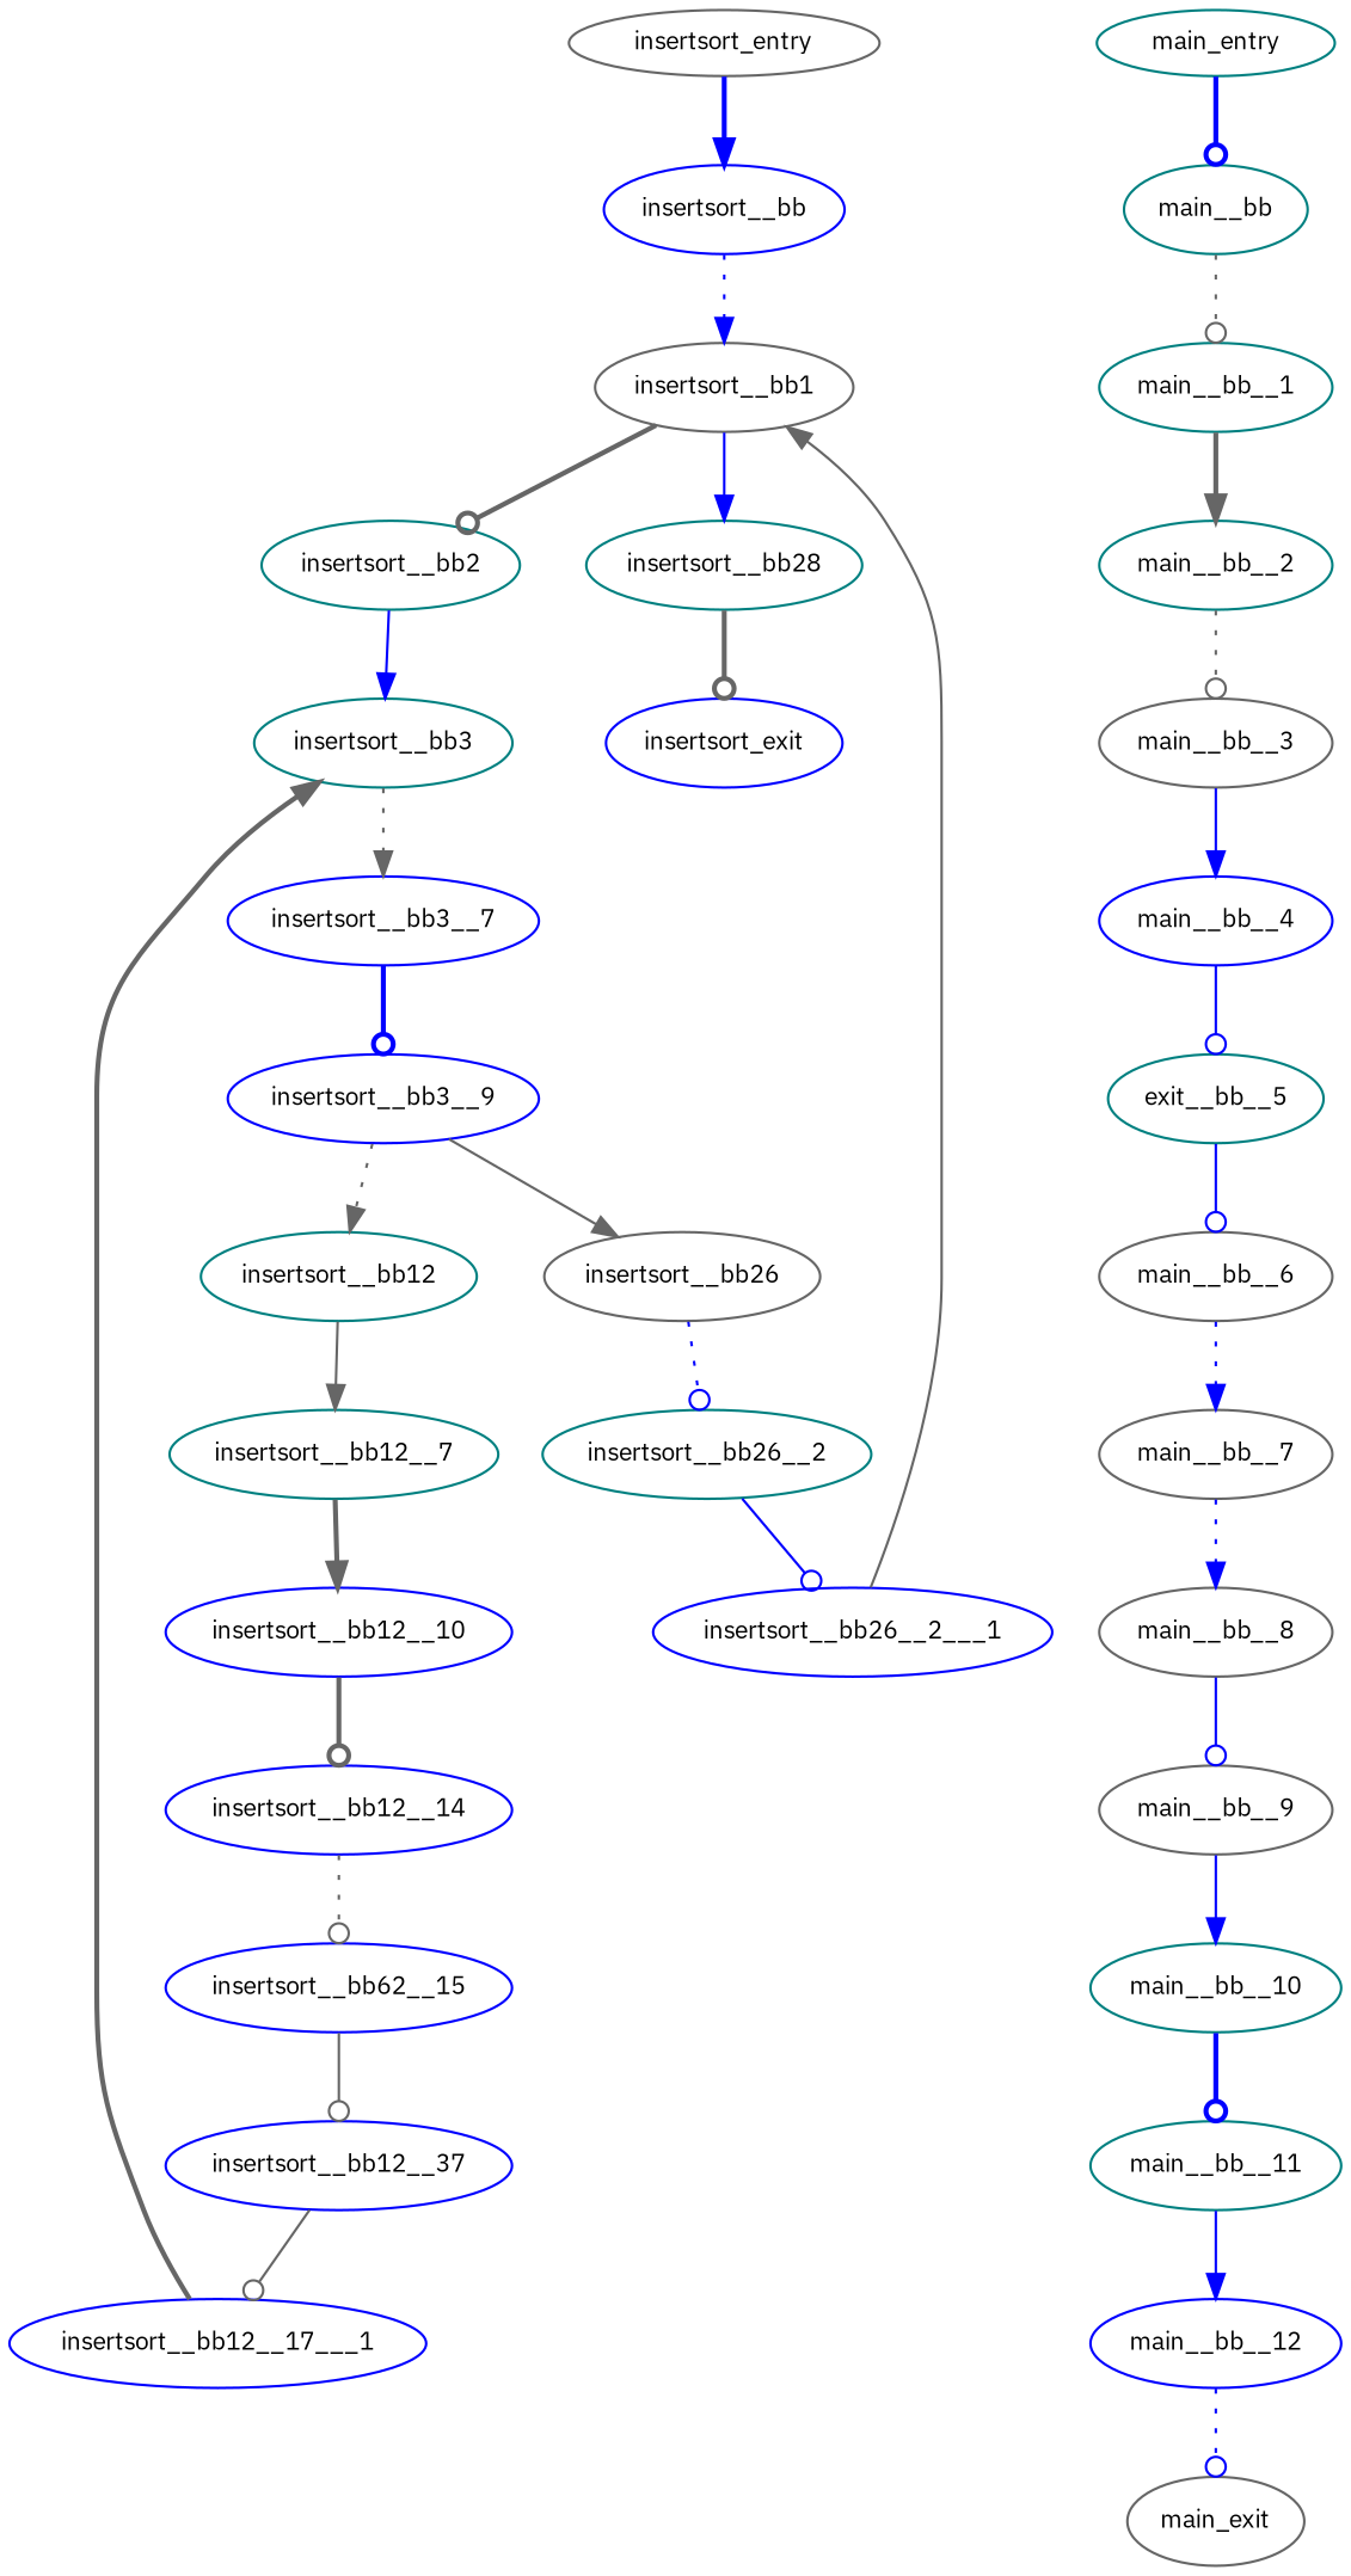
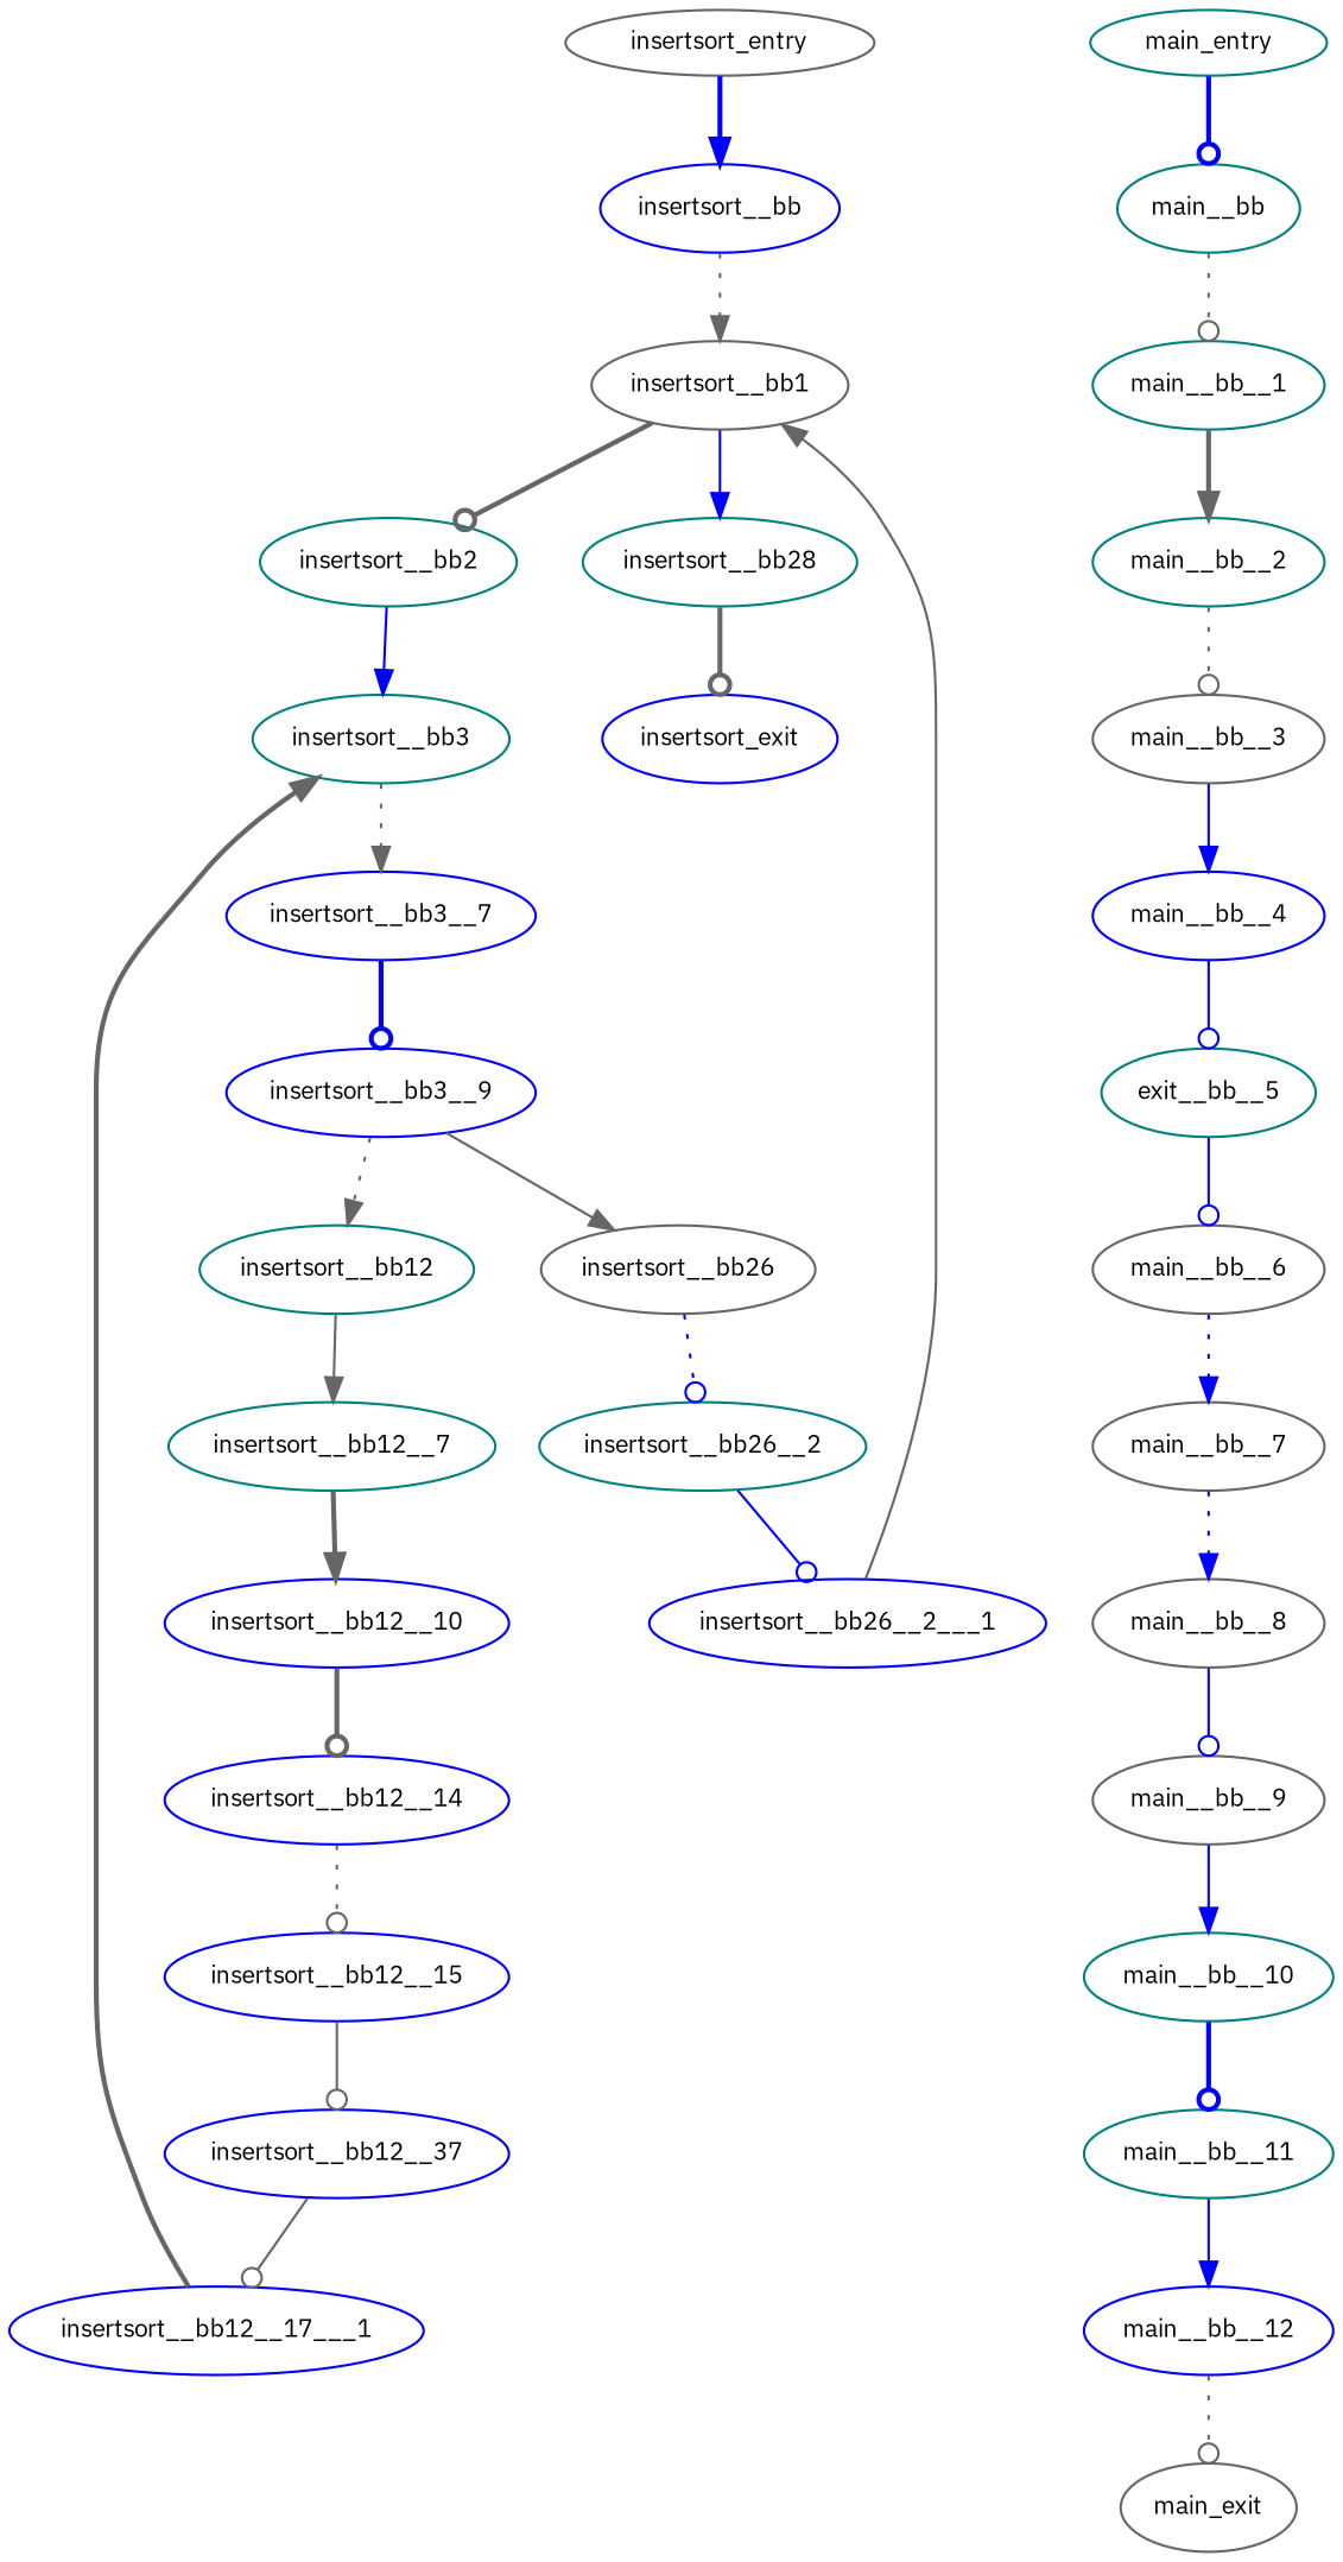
  digraph {
    fontname="IBM Plex Sans"
    fontsize=10
    rankdir=TB
    node [color=teal fontname="IBM Plex Sans" fontsize=10]
    edge [arrowhead=normal color=gray40 fontname="IBM Plex Sans" style=solid]
    n1 [color=blue label=insertsort__bb width=0.01]
    n2 [color=gray40 label=insertsort__bb1 width=0.01]
    n3 [label=insertsort__bb2 width=0.01]
    n4 [label=insertsort__bb28 width=0.01]
    n5 [label=insertsort__bb3 width=0.01]
    n6 [color=blue label=insertsort__bb3__7 width=0.01]
    n7 [color=blue label=insertsort__bb3__9 width=0.01]
    n8 [label=insertsort__bb12 width=0.01]
    n9 [color=gray40 label=insertsort__bb26 width=0.01]
    n10 [label=insertsort__bb12__7 width=0.01]
    n11 [color=blue label=insertsort__bb12__10 width=0.01]
    n12 [color=blue label=insertsort__bb12__14 width=0.01]
-   n13 [color=blue label=insertsort__bb62__15 width=0.01]
+   n13 [color=blue label=insertsort__bb12__15 width=0.01]
    n14 [color=blue label=insertsort__bb12__37 width=0.01]
    n15 [color=blue label=insertsort__bb12__17___1 width=0.01]
    n16 [label=insertsort__bb26__2 width=0.01]
    n17 [color=blue label=insertsort__bb26__2___1 width=0.01]
    insertsort_exit [color=blue width=0.01]
    insertsort_entry [color=gray40 height=0.01 width=0.01]
    n20 [label=main__bb width=0.01]
    n21 [label=main__bb__1 width=0.01]
    n22 [label=main__bb__2 width=0.01]
    n23 [color=gray40 label=main__bb__3 width=0.01]
    n24 [color=blue label=main__bb__4 width=0.01]
    n25 [label=exit__bb__5 width=0.01]
    n26 [color=gray40 label=main__bb__6 width=0.01]
    n27 [color=gray40 label=main__bb__7 width=0.01]
    n28 [color=gray40 label=main__bb__8 width=0.01]
    n29 [color=gray40 label=main__bb__9 width=0.01]
    n30 [label=main__bb__10 width=0.01]
    n31 [label=main__bb__11 width=0.01]
    n32 [color=blue label=main__bb__12 width=0.01]
    main_exit [color=gray40 width=0.01]
    main_entry [height=0.01 width=0.01]
    subgraph sub_1 {
      n1
      n2
      n3
      n4
      n5
      n6
      n7
      n8
      n9
      n10
      n11
      n12
      n13
      n14
      n15
      n16
      n17
      insertsort_exit
      insertsort_entry
    }
    subgraph sub_2 {
      n20
      n21
      n22
      n23
      n24
      n25
      n26
      n27
      n28
      n29
      n30
      n31
      n32
      main_exit
      main_entry
    }
-   n1 -> n2 [color=blue style=dotted]
+   n1 -> n2 [style=dotted]
    n2 -> n3 [arrowhead=odot style=bold]
    n2 -> n4 [color=blue]
    n3 -> n5 [color=blue]
    n4 -> insertsort_exit [arrowhead=odot style=bold]
    n5 -> n6 [style=dotted]
    n6 -> n7 [arrowhead=odot color=blue style=bold]
    n7 -> n8 [style=dotted]
    n7 -> n9
    n8 -> n10
    n9 -> n16 [arrowhead=odot color=blue style=dotted]
    n10 -> n11 [style=bold]
    n11 -> n12 [arrowhead=odot style=bold]
    n12 -> n13 [arrowhead=odot style=dotted]
    n13 -> n14 [arrowhead=odot]
    n14 -> n15 [arrowhead=odot]
    n15 -> n5 [style=bold]
    n16 -> n17 [arrowhead=odot color=blue]
    n17 -> n2
    insertsort_entry -> n1 [color=blue style=bold]
    n20 -> n21 [arrowhead=odot style=dotted]
    n21 -> n22 [style=bold]
    n22 -> n23 [arrowhead=odot style=dotted]
    n23 -> n24 [color=blue]
    n24 -> n25 [arrowhead=odot color=blue]
    n25 -> n26 [arrowhead=odot color=blue]
    n26 -> n27 [color=blue style=dotted]
    n27 -> n28 [color=blue style=dotted]
    n28 -> n29 [arrowhead=odot color=blue]
    n29 -> n30 [color=blue]
    n30 -> n31 [arrowhead=odot color=blue style=bold]
    n31 -> n32 [color=blue]
-   n32 -> main_exit [arrowhead=odot color=blue style=dotted]
+   n32 -> main_exit [arrowhead=odot style=dotted]
    main_entry -> n20 [arrowhead=odot color=blue style=bold]
  }
